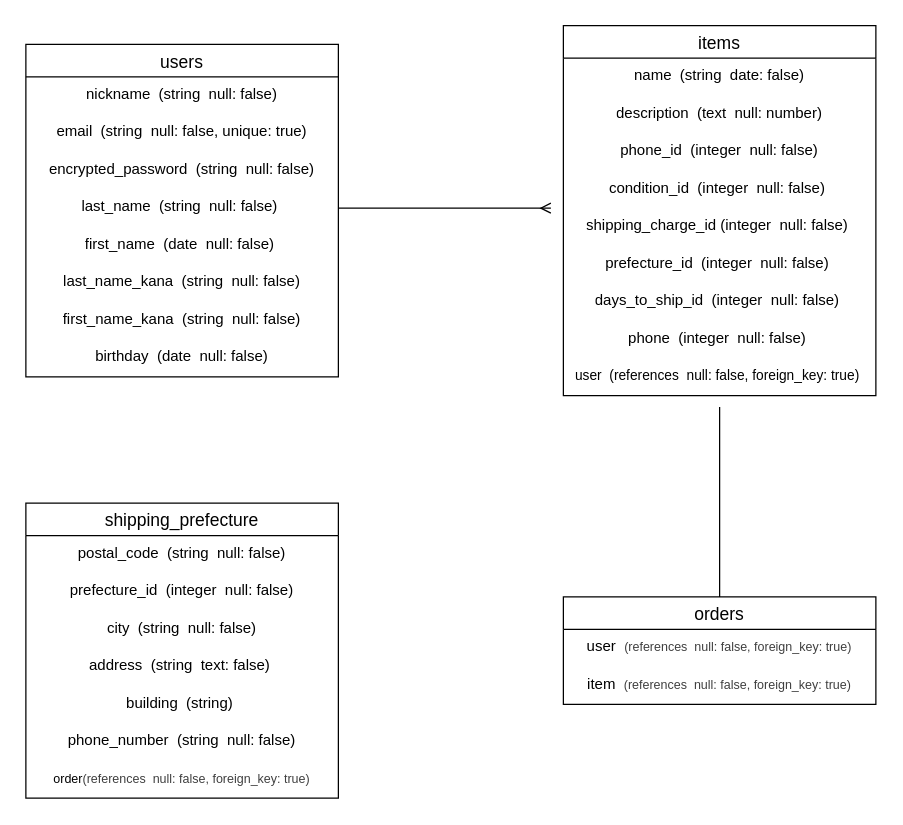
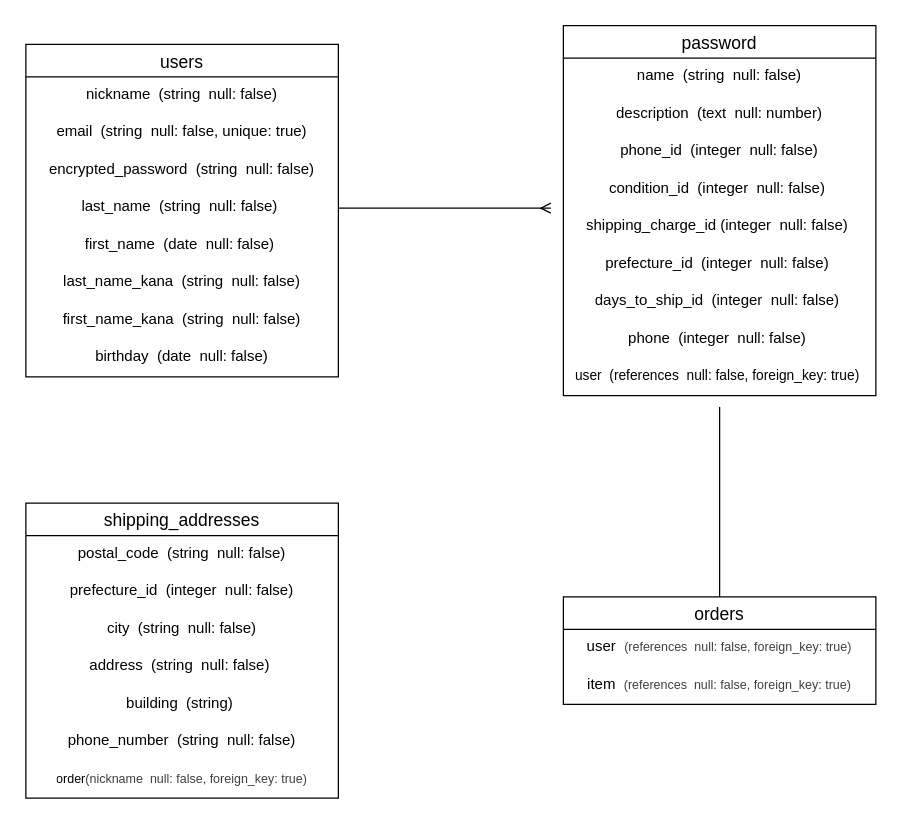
  <mxCell id="0" />
  <mxCell id="1" parent="0" />
  <mxCell id="2" value="users" style="swimlane;fontStyle=0;childLayout=stackLayout;horizontal=1;startSize=26;horizontalStack=0;resizeParent=1;resizeParentMax=0;resizeLast=0;collapsible=1;marginBottom=0;align=center;fontSize=14;" vertex="1" parent="1"><mxGeometry x="20" y="35" width="250" height="266" as="geometry" /></mxCell>
  <mxCell id="3" value="nickname&amp;nbsp; (string&amp;nbsp; null: false)　" style="text;strokeColor=none;fillColor=none;spacingLeft=4;spacingRight=4;overflow=hidden;rotatable=0;points=[[0,0.5],[1,0.5]];portConstraint=eastwest;fontSize=12;whiteSpace=wrap;html=1;align=center;" vertex="1" parent="2"><mxGeometry y="26" width="250" height="30" as="geometry" /></mxCell>
  <mxCell id="4" value="email&amp;nbsp; (string&amp;nbsp; null: false, unique: true)" style="text;strokeColor=none;fillColor=none;spacingLeft=4;spacingRight=4;overflow=hidden;rotatable=0;points=[[0,0.5],[1,0.5]];portConstraint=eastwest;fontSize=12;whiteSpace=wrap;html=1;align=center;" vertex="1" parent="2"><mxGeometry y="56" width="250" height="30" as="geometry" /></mxCell>
  <mxCell id="5" value="encrypted_password&amp;nbsp; (string&amp;nbsp; null: false)" style="text;strokeColor=none;fillColor=none;spacingLeft=4;spacingRight=4;overflow=hidden;rotatable=0;points=[[0,0.5],[1,0.5]];portConstraint=eastwest;fontSize=12;whiteSpace=wrap;html=1;align=center;" vertex="1" parent="2"><mxGeometry y="86" width="250" height="30" as="geometry" /></mxCell>
  <mxCell id="6" style="edgeStyle=none;html=1;exitX=1;exitY=0.5;exitDx=0;exitDy=0;endArrow=ERmany;endFill=0;" edge="1" parent="2" source="7"><mxGeometry relative="1" as="geometry"><mxPoint x="420" y="131" as="targetPoint" /></mxGeometry></mxCell>
  <mxCell id="7" value="last_name&amp;nbsp; (string&amp;nbsp; null: false)&amp;nbsp;" style="text;strokeColor=none;fillColor=none;spacingLeft=4;spacingRight=4;overflow=hidden;rotatable=0;points=[[0,0.5],[1,0.5]];portConstraint=eastwest;fontSize=12;whiteSpace=wrap;html=1;align=center;" vertex="1" parent="2"><mxGeometry y="116" width="250" height="30" as="geometry" /></mxCell>
  <mxCell id="8" value="first_name&amp;nbsp; (date&amp;nbsp; null: false)&amp;nbsp;" style="text;strokeColor=none;fillColor=none;spacingLeft=4;spacingRight=4;overflow=hidden;rotatable=0;points=[[0,0.5],[1,0.5]];portConstraint=eastwest;fontSize=12;whiteSpace=wrap;html=1;align=center;" vertex="1" parent="2"><mxGeometry y="146" width="250" height="30" as="geometry" /></mxCell>
  <mxCell id="9" value="last_name_kana&amp;nbsp; (string&amp;nbsp; null: false)" style="text;strokeColor=none;fillColor=none;spacingLeft=4;spacingRight=4;overflow=hidden;rotatable=0;points=[[0,0.5],[1,0.5]];portConstraint=eastwest;fontSize=12;whiteSpace=wrap;html=1;align=center;" vertex="1" parent="2"><mxGeometry y="176" width="250" height="30" as="geometry" /></mxCell>
  <mxCell id="10" value="first_name_kana&amp;nbsp; (string&amp;nbsp; null: false)" style="text;strokeColor=none;fillColor=none;spacingLeft=4;spacingRight=4;overflow=hidden;rotatable=0;points=[[0,0.5],[1,0.5]];portConstraint=eastwest;fontSize=12;whiteSpace=wrap;html=1;align=center;" vertex="1" parent="2"><mxGeometry y="206" width="250" height="30" as="geometry" /></mxCell>
  <mxCell id="11" value="birthday&amp;nbsp; (date&amp;nbsp; null: false)" style="text;strokeColor=none;fillColor=none;spacingLeft=4;spacingRight=4;overflow=hidden;rotatable=0;points=[[0,0.5],[1,0.5]];portConstraint=eastwest;fontSize=12;whiteSpace=wrap;html=1;align=center;" vertex="1" parent="2"><mxGeometry y="236" width="250" height="30" as="geometry" /></mxCell>
- <mxCell id="12" value="items" style="swimlane;fontStyle=0;childLayout=stackLayout;horizontal=1;startSize=26;horizontalStack=0;resizeParent=1;resizeParentMax=0;resizeLast=0;collapsible=1;marginBottom=0;align=center;fontSize=14;" vertex="1" parent="1"><mxGeometry x="450" y="20" width="250" height="296" as="geometry" /></mxCell>
- <mxCell id="13" value="name&amp;nbsp; (string&amp;nbsp; date: false)　" style="text;strokeColor=none;fillColor=none;spacingLeft=4;spacingRight=4;overflow=hidden;rotatable=0;points=[[0,0.5],[1,0.5]];portConstraint=eastwest;fontSize=12;whiteSpace=wrap;html=1;align=center;" vertex="1" parent="12"><mxGeometry y="26" width="250" height="30" as="geometry" /></mxCell>
+ <mxCell id="12" value="password" style="swimlane;fontStyle=0;childLayout=stackLayout;horizontal=1;startSize=26;horizontalStack=0;resizeParent=1;resizeParentMax=0;resizeLast=0;collapsible=1;marginBottom=0;align=center;fontSize=14;" vertex="1" parent="1"><mxGeometry x="450" y="20" width="250" height="296" as="geometry" /></mxCell>
+ <mxCell id="13" value="name&amp;nbsp; (string&amp;nbsp; null: false)　" style="text;strokeColor=none;fillColor=none;spacingLeft=4;spacingRight=4;overflow=hidden;rotatable=0;points=[[0,0.5],[1,0.5]];portConstraint=eastwest;fontSize=12;whiteSpace=wrap;html=1;align=center;" vertex="1" parent="12"><mxGeometry y="26" width="250" height="30" as="geometry" /></mxCell>
  <mxCell id="14" value="description&amp;nbsp; (text&amp;nbsp; null: number)" style="text;strokeColor=none;fillColor=none;spacingLeft=4;spacingRight=4;overflow=hidden;rotatable=0;points=[[0,0.5],[1,0.5]];portConstraint=eastwest;fontSize=12;whiteSpace=wrap;html=1;align=center;" vertex="1" parent="12"><mxGeometry y="56" width="250" height="30" as="geometry" /></mxCell>
  <mxCell id="15" value="phone_id&amp;nbsp; (integer&amp;nbsp; null: false)" style="text;strokeColor=none;fillColor=none;spacingLeft=4;spacingRight=4;overflow=hidden;rotatable=0;points=[[0,0.5],[1,0.5]];portConstraint=eastwest;fontSize=12;whiteSpace=wrap;html=1;align=center;" vertex="1" parent="12"><mxGeometry y="86" width="250" height="30" as="geometry" /></mxCell>
  <mxCell id="16" value="condition_id&amp;nbsp; (integer&amp;nbsp; null: false)&amp;nbsp;" style="text;strokeColor=none;fillColor=none;spacingLeft=4;spacingRight=4;overflow=hidden;rotatable=0;points=[[0,0.5],[1,0.5]];portConstraint=eastwest;fontSize=12;whiteSpace=wrap;html=1;align=center;" vertex="1" parent="12"><mxGeometry y="116" width="250" height="30" as="geometry" /></mxCell>
  <mxCell id="17" value="&lt;span style=&quot;color: rgb(0, 0, 0);&quot;&gt;shipping_charge_id (integer&amp;nbsp; null: false)&amp;nbsp;&lt;/span&gt;" style="text;strokeColor=none;fillColor=none;spacingLeft=4;spacingRight=4;overflow=hidden;rotatable=0;points=[[0,0.5],[1,0.5]];portConstraint=eastwest;fontSize=12;whiteSpace=wrap;html=1;align=center;" vertex="1" parent="12"><mxGeometry y="146" width="250" height="30" as="geometry" /></mxCell>
  <mxCell id="18" value="&lt;span style=&quot;color: rgb(0, 0, 0);&quot;&gt;prefecture_id&amp;nbsp; (integer&amp;nbsp; null: false)&amp;nbsp;&lt;/span&gt;" style="text;strokeColor=none;fillColor=none;spacingLeft=4;spacingRight=4;overflow=hidden;rotatable=0;points=[[0,0.5],[1,0.5]];portConstraint=eastwest;fontSize=12;whiteSpace=wrap;html=1;align=center;" vertex="1" parent="12"><mxGeometry y="176" width="250" height="30" as="geometry" /></mxCell>
  <mxCell id="19" value="&lt;span style=&quot;color: rgb(0, 0, 0);&quot;&gt;days_to_ship_id&amp;nbsp; (integer&amp;nbsp; null: false)&amp;nbsp;&lt;/span&gt;" style="text;strokeColor=none;fillColor=none;spacingLeft=4;spacingRight=4;overflow=hidden;rotatable=0;points=[[0,0.5],[1,0.5]];portConstraint=eastwest;fontSize=12;whiteSpace=wrap;html=1;align=center;" vertex="1" parent="12"><mxGeometry y="206" width="250" height="30" as="geometry" /></mxCell>
  <mxCell id="20" value="phone&lt;font color=&quot;#000000&quot;&gt;&amp;nbsp; (integer&amp;nbsp; null: false)&amp;nbsp;&lt;/font&gt;" style="text;strokeColor=none;fillColor=none;spacingLeft=4;spacingRight=4;overflow=hidden;rotatable=0;points=[[0,0.5],[1,0.5]];portConstraint=eastwest;fontSize=12;whiteSpace=wrap;html=1;align=center;" vertex="1" parent="12"><mxGeometry y="236" width="250" height="30" as="geometry" /></mxCell>
  <mxCell id="21" value="&lt;font style=&quot;font-size: 11px;&quot;&gt;&lt;span style=&quot;color: rgb(0, 0, 0);&quot;&gt;user&lt;/span&gt;&lt;font style=&quot;scrollbar-color: rgb(226, 226, 226) rgb(251, 251, 251);&quot;&gt;&amp;nbsp; (references&amp;nbsp; null: false, foreign_key: true)&amp;nbsp;&lt;/font&gt;&lt;/font&gt;" style="text;strokeColor=none;fillColor=none;spacingLeft=4;spacingRight=4;overflow=hidden;rotatable=0;points=[[0,0.5],[1,0.5]];portConstraint=eastwest;fontSize=12;whiteSpace=wrap;html=1;align=center;" vertex="1" parent="12"><mxGeometry y="266" width="250" height="30" as="geometry" /></mxCell>
- <mxCell id="22" value="shipping_prefecture" style="swimlane;fontStyle=0;childLayout=stackLayout;horizontal=1;startSize=26;horizontalStack=0;resizeParent=1;resizeParentMax=0;resizeLast=0;collapsible=1;marginBottom=0;align=center;fontSize=14;" vertex="1" parent="1"><mxGeometry x="20" y="402" width="250" height="236" as="geometry" /></mxCell>
+ <mxCell id="22" value="shipping_addresses" style="swimlane;fontStyle=0;childLayout=stackLayout;horizontal=1;startSize=26;horizontalStack=0;resizeParent=1;resizeParentMax=0;resizeLast=0;collapsible=1;marginBottom=0;align=center;fontSize=14;" vertex="1" parent="1"><mxGeometry x="20" y="402" width="250" height="236" as="geometry" /></mxCell>
  <mxCell id="23" value="postal_code&amp;nbsp; (string&amp;nbsp; null: false)　" style="text;strokeColor=none;fillColor=none;spacingLeft=4;spacingRight=4;overflow=hidden;rotatable=0;points=[[0,0.5],[1,0.5]];portConstraint=eastwest;fontSize=12;whiteSpace=wrap;html=1;align=center;" vertex="1" parent="22"><mxGeometry y="26" width="250" height="30" as="geometry" /></mxCell>
  <mxCell id="24" value="prefecture_id&amp;nbsp; (integer&amp;nbsp; null: false)" style="text;strokeColor=none;fillColor=none;spacingLeft=4;spacingRight=4;overflow=hidden;rotatable=0;points=[[0,0.5],[1,0.5]];portConstraint=eastwest;fontSize=12;whiteSpace=wrap;html=1;align=center;" vertex="1" parent="22"><mxGeometry y="56" width="250" height="30" as="geometry" /></mxCell>
  <mxCell id="25" value="city&amp;nbsp; (string&amp;nbsp; null: false)" style="text;strokeColor=none;fillColor=none;spacingLeft=4;spacingRight=4;overflow=hidden;rotatable=0;points=[[0,0.5],[1,0.5]];portConstraint=eastwest;fontSize=12;whiteSpace=wrap;html=1;align=center;" vertex="1" parent="22"><mxGeometry y="86" width="250" height="30" as="geometry" /></mxCell>
- <mxCell id="26" value="address&amp;nbsp; (string&amp;nbsp; text: false)&amp;nbsp;" style="text;strokeColor=none;fillColor=none;spacingLeft=4;spacingRight=4;overflow=hidden;rotatable=0;points=[[0,0.5],[1,0.5]];portConstraint=eastwest;fontSize=12;whiteSpace=wrap;html=1;align=center;" vertex="1" parent="22"><mxGeometry y="116" width="250" height="30" as="geometry" /></mxCell>
+ <mxCell id="26" value="address&amp;nbsp; (string&amp;nbsp; null: false)&amp;nbsp;" style="text;strokeColor=none;fillColor=none;spacingLeft=4;spacingRight=4;overflow=hidden;rotatable=0;points=[[0,0.5],[1,0.5]];portConstraint=eastwest;fontSize=12;whiteSpace=wrap;html=1;align=center;" vertex="1" parent="22"><mxGeometry y="116" width="250" height="30" as="geometry" /></mxCell>
  <mxCell id="27" value="building&amp;nbsp; (string)&amp;nbsp;" style="text;strokeColor=none;fillColor=none;spacingLeft=4;spacingRight=4;overflow=hidden;rotatable=0;points=[[0,0.5],[1,0.5]];portConstraint=eastwest;fontSize=12;whiteSpace=wrap;html=1;align=center;" vertex="1" parent="22"><mxGeometry y="146" width="250" height="30" as="geometry" /></mxCell>
  <mxCell id="28" value="phone_number&amp;nbsp; (string&amp;nbsp; null: false)" style="text;strokeColor=none;fillColor=none;spacingLeft=4;spacingRight=4;overflow=hidden;rotatable=0;points=[[0,0.5],[1,0.5]];portConstraint=eastwest;fontSize=12;whiteSpace=wrap;html=1;align=center;" vertex="1" parent="22"><mxGeometry y="176" width="250" height="30" as="geometry" /></mxCell>
- <mxCell id="29" value="&lt;font style=&quot;font-size: 10px;&quot;&gt;order&lt;span style=&quot;color: rgb(63, 63, 63);&quot;&gt;(references&amp;nbsp; null: false, foreign_key: true)&lt;/span&gt;&lt;/font&gt;" style="text;strokeColor=none;fillColor=none;spacingLeft=4;spacingRight=4;overflow=hidden;rotatable=0;points=[[0,0.5],[1,0.5]];portConstraint=eastwest;fontSize=12;whiteSpace=wrap;html=1;align=center;" vertex="1" parent="22"><mxGeometry y="206" width="250" height="30" as="geometry" /></mxCell>
+ <mxCell id="29" value="&lt;font style=&quot;font-size: 10px;&quot;&gt;order&lt;span style=&quot;color: rgb(63, 63, 63);&quot;&gt;(nickname&amp;nbsp; null: false, foreign_key: true)&lt;/span&gt;&lt;/font&gt;" style="text;strokeColor=none;fillColor=none;spacingLeft=4;spacingRight=4;overflow=hidden;rotatable=0;points=[[0,0.5],[1,0.5]];portConstraint=eastwest;fontSize=12;whiteSpace=wrap;html=1;align=center;" vertex="1" parent="22"><mxGeometry y="206" width="250" height="30" as="geometry" /></mxCell>
  <mxCell id="30" style="edgeStyle=none;html=1;exitX=0.5;exitY=0;exitDx=0;exitDy=0;endArrow=none;endFill=0;" edge="1" parent="1" source="31"><mxGeometry relative="1" as="geometry"><mxPoint x="575" y="325" as="targetPoint" /></mxGeometry></mxCell>
  <mxCell id="31" value="orders" style="swimlane;fontStyle=0;childLayout=stackLayout;horizontal=1;startSize=26;horizontalStack=0;resizeParent=1;resizeParentMax=0;resizeLast=0;collapsible=1;marginBottom=0;align=center;fontSize=14;" vertex="1" parent="1"><mxGeometry x="450" y="477" width="250" height="86" as="geometry" /></mxCell>
  <mxCell id="32" value="user&amp;nbsp;&amp;nbsp;&lt;span style=&quot;color: rgb(63, 63, 63); font-size: 10px;&quot;&gt;(references&amp;nbsp; null: false, foreign_key: true)&lt;/span&gt;　" style="text;strokeColor=none;fillColor=none;spacingLeft=4;spacingRight=4;overflow=hidden;rotatable=0;points=[[0,0.5],[1,0.5]];portConstraint=eastwest;fontSize=12;whiteSpace=wrap;html=1;align=center;" vertex="1" parent="31"><mxGeometry y="26" width="250" height="30" as="geometry" /></mxCell>
  <mxCell id="33" value="item&lt;font color=&quot;#000000&quot;&gt;&amp;nbsp;&amp;nbsp;&lt;/font&gt;&lt;span style=&quot;scrollbar-color: rgb(226, 226, 226) rgb(251, 251, 251); font-size: 10px; color: rgb(63, 63, 63);&quot;&gt;(references&amp;nbsp; null: false, foreign_key: true)&lt;/span&gt;&lt;span style=&quot;color: rgb(0, 0, 0);&quot;&gt;　&lt;/span&gt;" style="text;strokeColor=none;fillColor=none;spacingLeft=4;spacingRight=4;overflow=hidden;rotatable=0;points=[[0,0.5],[1,0.5]];portConstraint=eastwest;fontSize=12;whiteSpace=wrap;html=1;align=center;" vertex="1" parent="31"><mxGeometry y="56" width="250" height="30" as="geometry" /></mxCell>
